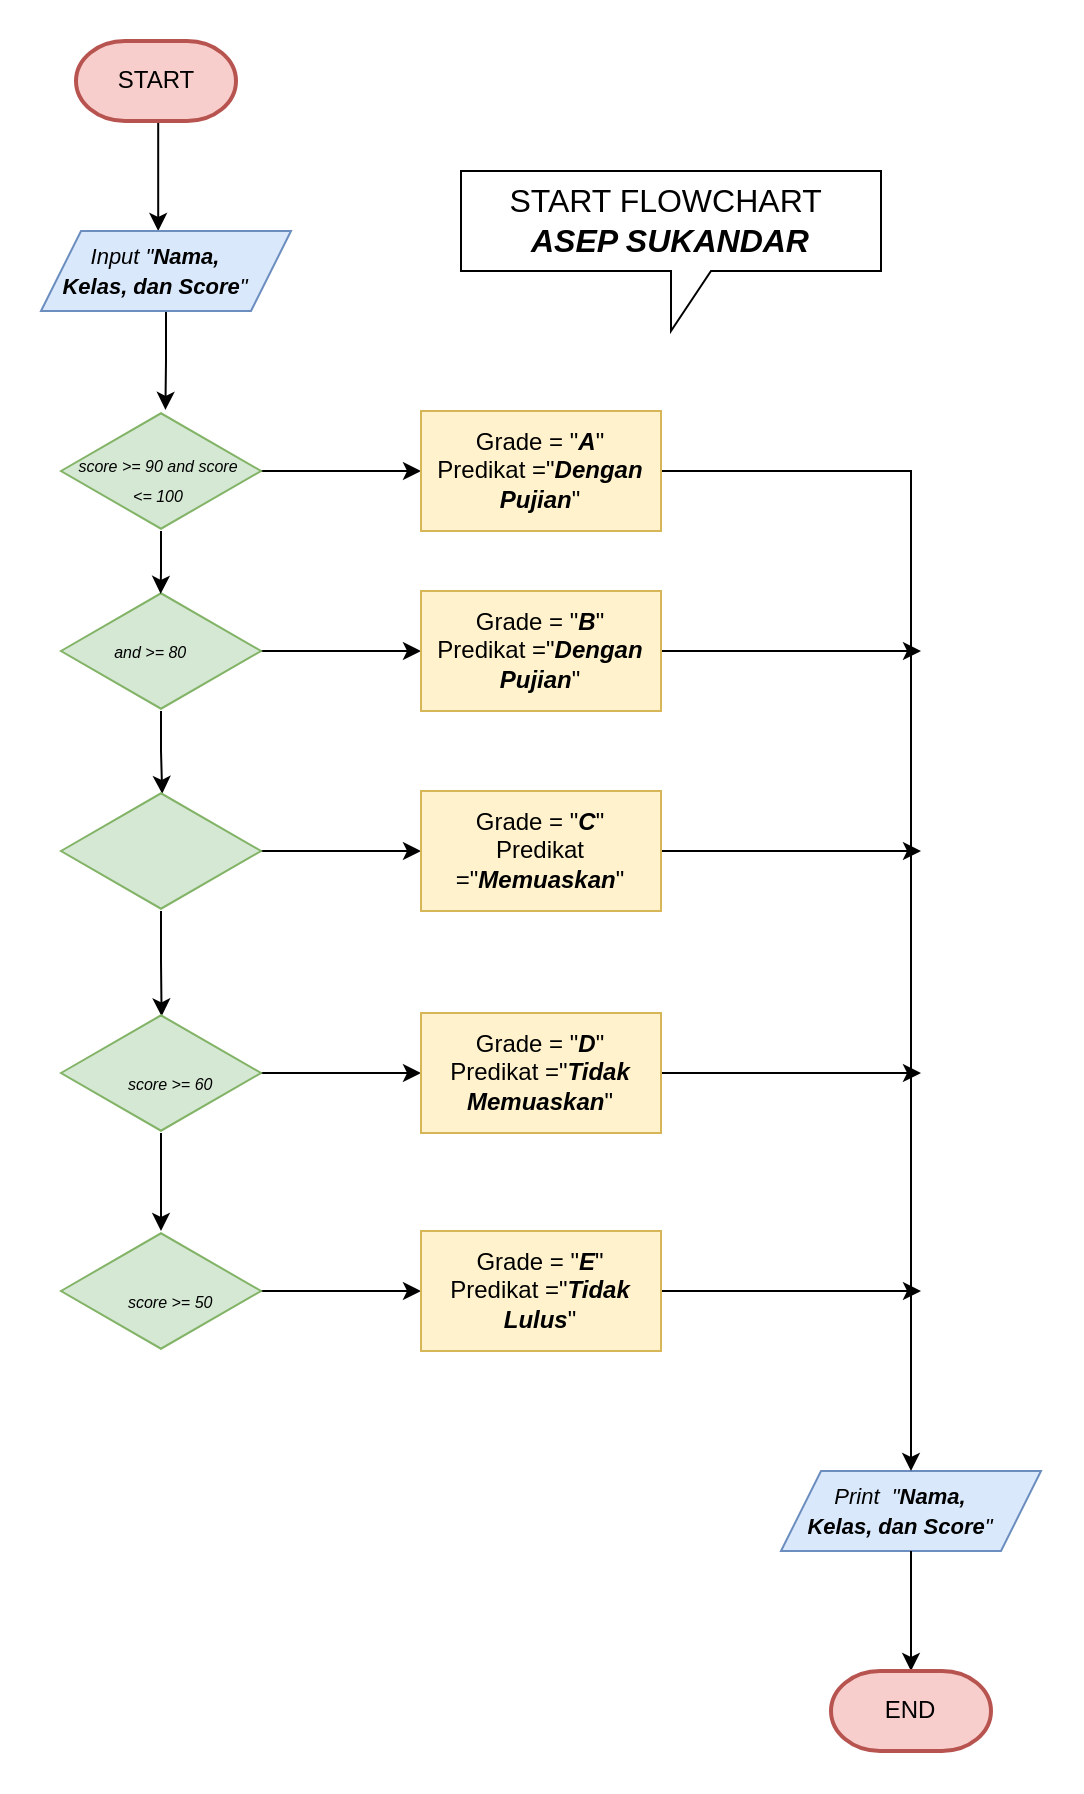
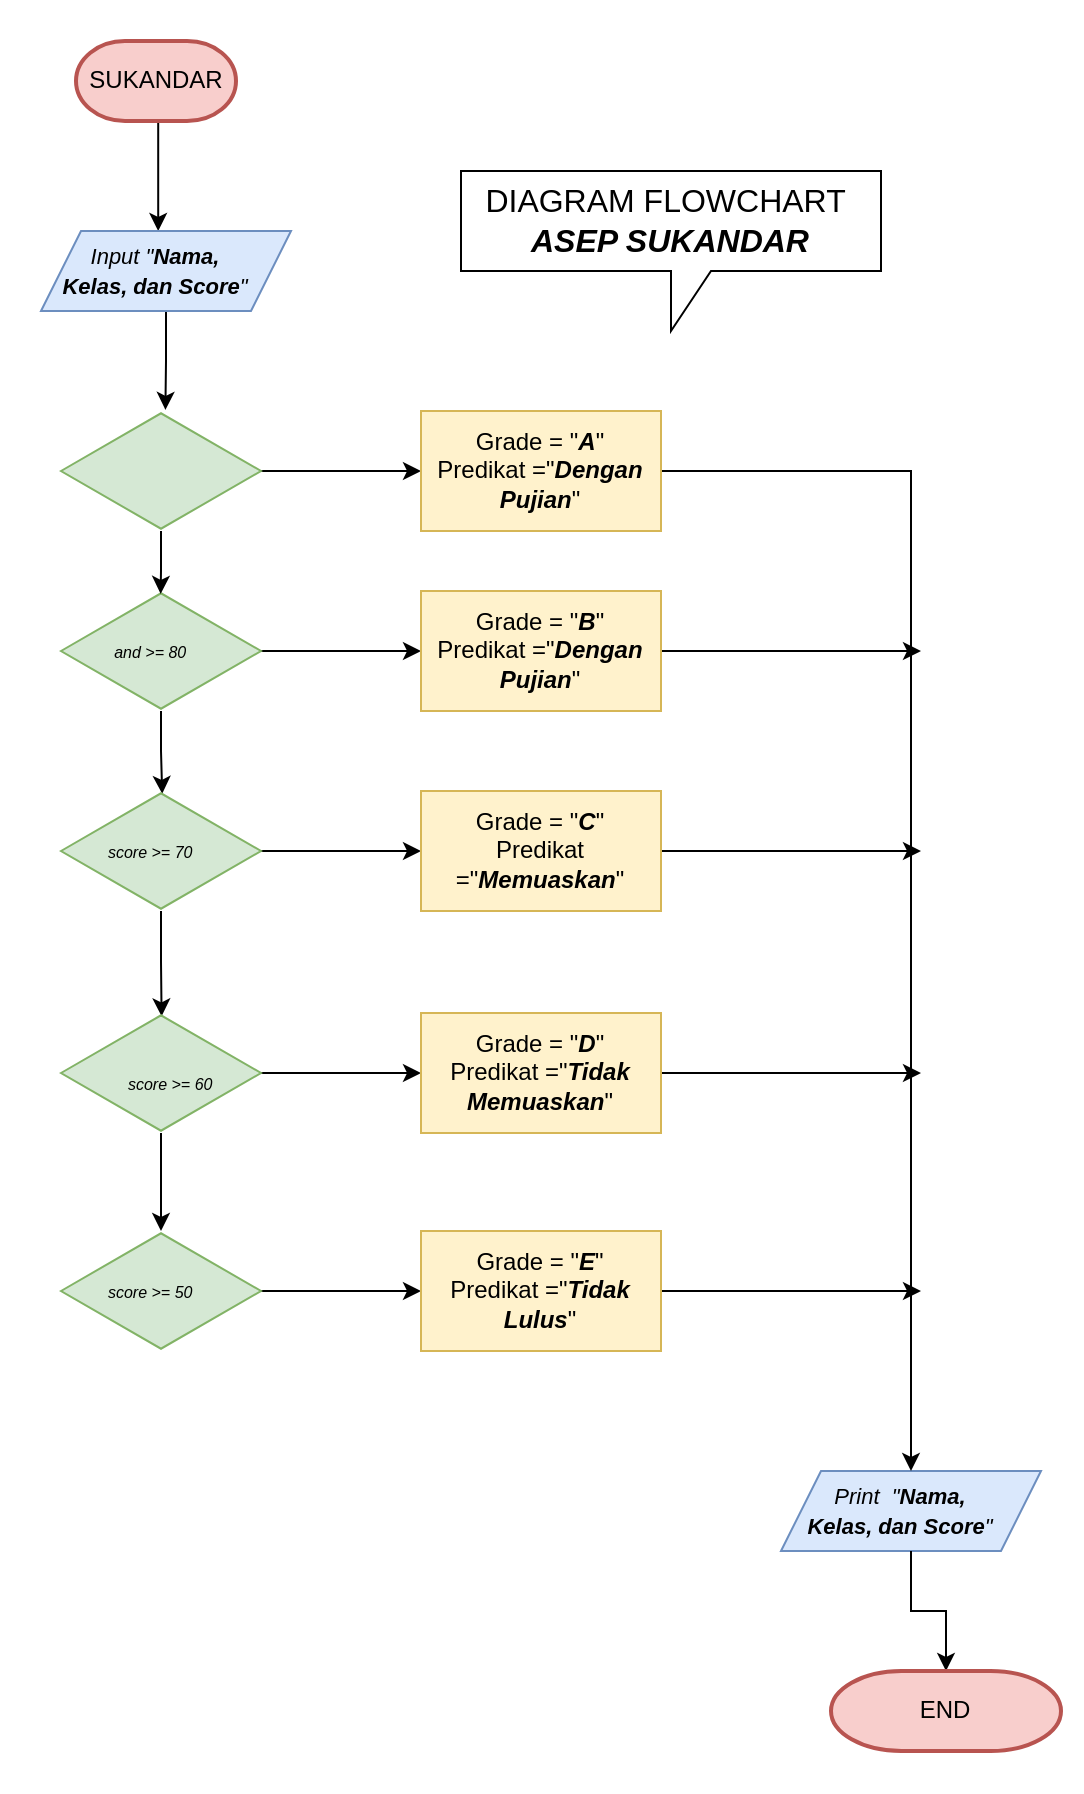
  <mxCell id="0" />
  <mxCell id="1" parent="0" />
  <mxCell id="2" value="" style="group" vertex="1" connectable="0" parent="1"><mxGeometry x="390" y="735" width="130" height="40" as="geometry" /></mxCell>
  <mxCell id="3" value="" style="shape=parallelogram;perimeter=parallelogramPerimeter;whiteSpace=wrap;html=1;fixedSize=1;align=center;fillColor=#dae8fc;strokeColor=#6c8ebf;" vertex="1" parent="2"><mxGeometry width="130" height="40" as="geometry" /></mxCell>
  <mxCell id="4" value="&lt;i style=&quot;font-size: 11px;&quot;&gt;Print&amp;nbsp; &quot;&lt;b&gt;Nama, Kelas, dan Score&lt;/b&gt;&quot;&lt;/i&gt;" style="text;html=1;align=center;verticalAlign=middle;whiteSpace=wrap;rounded=0;" vertex="1" parent="2"><mxGeometry x="10" y="5" width="100" height="30" as="geometry" /></mxCell>
  <mxCell id="5" value="" style="edgeStyle=orthogonalEdgeStyle;rounded=0;orthogonalLoop=1;jettySize=auto;html=1;" edge="1" parent="1" source="3" target="9"><mxGeometry relative="1" as="geometry" /></mxCell>
  <mxCell id="6" style="edgeStyle=orthogonalEdgeStyle;rounded=0;orthogonalLoop=1;jettySize=auto;html=1;entryX=0.5;entryY=0;entryDx=0;entryDy=0;" edge="1" parent="1" source="40" target="3"><mxGeometry relative="1" as="geometry" /></mxCell>
  <mxCell id="7" value="" style="edgeStyle=orthogonalEdgeStyle;rounded=0;orthogonalLoop=1;jettySize=auto;html=1;" edge="1" parent="1"><mxGeometry relative="1" as="geometry"><mxPoint x="78.6" y="55" as="sourcePoint" /><mxPoint x="78.6" y="115" as="targetPoint" /></mxGeometry></mxCell>
- <mxCell id="8" value="START" style="strokeWidth=2;html=1;shape=mxgraph.flowchart.terminator;whiteSpace=wrap;fillColor=#f8cecc;strokeColor=#b85450;" vertex="1" parent="1"><mxGeometry x="37.5" y="20" width="80" height="40" as="geometry" /></mxCell>
- <mxCell id="9" value="END" style="strokeWidth=2;html=1;shape=mxgraph.flowchart.terminator;whiteSpace=wrap;fillColor=#f8cecc;strokeColor=#b85450;" vertex="1" parent="1"><mxGeometry x="415" y="835" width="80" height="40" as="geometry" /></mxCell>
+ <mxCell id="8" value="SUKANDAR" style="strokeWidth=2;html=1;shape=mxgraph.flowchart.terminator;whiteSpace=wrap;fillColor=#f8cecc;strokeColor=#b85450;" vertex="1" parent="1"><mxGeometry x="37.5" y="20" width="80" height="40" as="geometry" /></mxCell>
+ <mxCell id="9" value="END" style="strokeWidth=2;html=1;shape=mxgraph.flowchart.terminator;whiteSpace=wrap;fillColor=#f8cecc;strokeColor=#b85450;" vertex="1" parent="1"><mxGeometry x="415" y="835" width="115" height="40" as="geometry" /></mxCell>
  <mxCell id="10" style="edgeStyle=orthogonalEdgeStyle;rounded=0;orthogonalLoop=1;jettySize=auto;html=1;entryX=0.522;entryY=-0.009;entryDx=0;entryDy=0;entryPerimeter=0;" edge="1" parent="1" source="35" target="39"><mxGeometry relative="1" as="geometry" /></mxCell>
  <mxCell id="11" value="" style="edgeStyle=orthogonalEdgeStyle;rounded=0;orthogonalLoop=1;jettySize=auto;html=1;" edge="1" parent="1" source="13" target="15"><mxGeometry relative="1" as="geometry" /></mxCell>
  <mxCell id="12" value="" style="edgeStyle=orthogonalEdgeStyle;rounded=0;orthogonalLoop=1;jettySize=auto;html=1;entryX=0.506;entryY=0.024;entryDx=0;entryDy=0;entryPerimeter=0;" edge="1" parent="1" source="13" target="19"><mxGeometry relative="1" as="geometry" /></mxCell>
  <mxCell id="13" value="" style="html=1;whiteSpace=wrap;aspect=fixed;shape=isoRectangle;fillColor=#d5e8d4;strokeColor=#82b366;" vertex="1" parent="1"><mxGeometry x="30" y="295" width="100" height="60" as="geometry" /></mxCell>
  <mxCell id="14" style="edgeStyle=orthogonalEdgeStyle;rounded=0;orthogonalLoop=1;jettySize=auto;html=1;" edge="1" parent="1" source="15"><mxGeometry relative="1" as="geometry"><mxPoint x="460" y="325" as="targetPoint" /></mxGeometry></mxCell>
  <mxCell id="15" value="Grade = &quot;&lt;b&gt;&lt;i&gt;B&lt;/i&gt;&lt;/b&gt;&quot;&lt;div&gt;Predikat =&quot;&lt;b&gt;&lt;i&gt;Dengan Pujian&lt;/i&gt;&lt;/b&gt;&quot;&lt;/div&gt;" style="rounded=0;whiteSpace=wrap;html=1;fillColor=#fff2cc;strokeColor=#d6b656;" vertex="1" parent="1"><mxGeometry x="210" y="295" width="120" height="60" as="geometry" /></mxCell>
  <mxCell id="16" value="&lt;span style=&quot;font-size: 8px;&quot;&gt;&lt;i&gt;&amp;nbsp;and &amp;gt;= 80&lt;/i&gt;&lt;/span&gt;" style="text;html=1;align=center;verticalAlign=middle;whiteSpace=wrap;rounded=0;" vertex="1" parent="1"><mxGeometry x="30" y="315" width="87.5" height="20" as="geometry" /></mxCell>
  <mxCell id="17" value="" style="edgeStyle=orthogonalEdgeStyle;rounded=0;orthogonalLoop=1;jettySize=auto;html=1;" edge="1" parent="1" source="19" target="21"><mxGeometry relative="1" as="geometry" /></mxCell>
  <mxCell id="18" value="" style="edgeStyle=orthogonalEdgeStyle;rounded=0;orthogonalLoop=1;jettySize=auto;html=1;entryX=0.503;entryY=0.028;entryDx=0;entryDy=0;entryPerimeter=0;" edge="1" parent="1" source="19" target="25"><mxGeometry relative="1" as="geometry" /></mxCell>
  <mxCell id="19" value="" style="html=1;whiteSpace=wrap;aspect=fixed;shape=isoRectangle;fillColor=#d5e8d4;strokeColor=#82b366;" vertex="1" parent="1"><mxGeometry x="30" y="395" width="100" height="60" as="geometry" /></mxCell>
  <mxCell id="20" style="edgeStyle=orthogonalEdgeStyle;rounded=0;orthogonalLoop=1;jettySize=auto;html=1;" edge="1" parent="1" source="21"><mxGeometry relative="1" as="geometry"><mxPoint x="460" y="425" as="targetPoint" /></mxGeometry></mxCell>
  <mxCell id="21" value="Grade = &quot;&lt;b&gt;&lt;i&gt;C&lt;/i&gt;&lt;/b&gt;&quot;&lt;div&gt;Predikat =&quot;&lt;b&gt;&lt;i&gt;Memuaskan&lt;/i&gt;&lt;/b&gt;&quot;&lt;/div&gt;" style="rounded=0;whiteSpace=wrap;html=1;fillColor=#fff2cc;strokeColor=#d6b656;" vertex="1" parent="1"><mxGeometry x="210" y="395" width="120" height="60" as="geometry" /></mxCell>
+ <mxCell id="22" value="&lt;span style=&quot;font-size: 8px;&quot;&gt;&lt;i&gt;&amp;nbsp;score &amp;gt;= 70&lt;/i&gt;&lt;/span&gt;" style="text;html=1;align=center;verticalAlign=middle;whiteSpace=wrap;rounded=0;" vertex="1" parent="1"><mxGeometry x="30" y="415" width="87.5" height="20" as="geometry" /></mxCell>
  <mxCell id="23" value="" style="edgeStyle=orthogonalEdgeStyle;rounded=0;orthogonalLoop=1;jettySize=auto;html=1;" edge="1" parent="1" source="25" target="27"><mxGeometry relative="1" as="geometry" /></mxCell>
  <mxCell id="24" value="" style="edgeStyle=orthogonalEdgeStyle;rounded=0;orthogonalLoop=1;jettySize=auto;html=1;" edge="1" parent="1" source="25" target="30"><mxGeometry relative="1" as="geometry" /></mxCell>
  <mxCell id="25" value="" style="html=1;whiteSpace=wrap;aspect=fixed;shape=isoRectangle;fillColor=#d5e8d4;strokeColor=#82b366;" vertex="1" parent="1"><mxGeometry x="30" y="506" width="100" height="60" as="geometry" /></mxCell>
  <mxCell id="26" style="edgeStyle=orthogonalEdgeStyle;rounded=0;orthogonalLoop=1;jettySize=auto;html=1;" edge="1" parent="1" source="27"><mxGeometry relative="1" as="geometry"><mxPoint x="460" y="536" as="targetPoint" /></mxGeometry></mxCell>
  <mxCell id="27" value="Grade = &quot;&lt;b&gt;&lt;i&gt;D&lt;/i&gt;&lt;/b&gt;&quot;&lt;div&gt;Predikat =&quot;&lt;b&gt;&lt;i&gt;Tidak Memuaskan&lt;/i&gt;&lt;/b&gt;&quot;&lt;/div&gt;" style="rounded=0;whiteSpace=wrap;html=1;fillColor=#fff2cc;strokeColor=#d6b656;" vertex="1" parent="1"><mxGeometry x="210" y="506" width="120" height="60" as="geometry" /></mxCell>
  <mxCell id="28" value="&lt;span style=&quot;font-size: 8px;&quot;&gt;&lt;i&gt;&amp;nbsp;score &amp;gt;= 60&lt;/i&gt;&lt;/span&gt;" style="text;html=1;align=center;verticalAlign=middle;whiteSpace=wrap;rounded=0;" vertex="1" parent="1"><mxGeometry x="40" y="531" width="87.5" height="20" as="geometry" /></mxCell>
  <mxCell id="29" value="" style="edgeStyle=orthogonalEdgeStyle;rounded=0;orthogonalLoop=1;jettySize=auto;html=1;" edge="1" parent="1" source="30" target="32"><mxGeometry relative="1" as="geometry" /></mxCell>
  <mxCell id="30" value="" style="html=1;whiteSpace=wrap;aspect=fixed;shape=isoRectangle;fillColor=#d5e8d4;strokeColor=#82b366;" vertex="1" parent="1"><mxGeometry x="30" y="615" width="100" height="60" as="geometry" /></mxCell>
  <mxCell id="31" style="edgeStyle=orthogonalEdgeStyle;rounded=0;orthogonalLoop=1;jettySize=auto;html=1;" edge="1" parent="1" source="32"><mxGeometry relative="1" as="geometry"><mxPoint x="460" y="645" as="targetPoint" /></mxGeometry></mxCell>
  <mxCell id="32" value="Grade = &quot;&lt;b&gt;&lt;i&gt;E&lt;/i&gt;&lt;/b&gt;&quot;&lt;div&gt;Predikat =&quot;&lt;b&gt;&lt;i&gt;Tidak Lulus&lt;/i&gt;&lt;/b&gt;&quot;&lt;/div&gt;" style="rounded=0;whiteSpace=wrap;html=1;fillColor=#fff2cc;strokeColor=#d6b656;" vertex="1" parent="1"><mxGeometry x="210" y="615" width="120" height="60" as="geometry" /></mxCell>
- <mxCell id="33" value="&lt;span style=&quot;font-size: 8px;&quot;&gt;&lt;i&gt;&amp;nbsp;score &amp;gt;= 50&lt;/i&gt;&lt;/span&gt;" style="text;html=1;align=center;verticalAlign=middle;whiteSpace=wrap;rounded=0;" vertex="1" parent="1"><mxGeometry x="40" y="640" width="87.5" height="20" as="geometry" /></mxCell>
+ <mxCell id="33" value="&lt;span style=&quot;font-size: 8px;&quot;&gt;&lt;i&gt;&amp;nbsp;score &amp;gt;= 50&lt;/i&gt;&lt;/span&gt;" style="text;html=1;align=center;verticalAlign=middle;whiteSpace=wrap;rounded=0;" vertex="1" parent="1"><mxGeometry x="30" y="635" width="87.5" height="20" as="geometry" /></mxCell>
  <mxCell id="34" value="" style="group" vertex="1" connectable="0" parent="1"><mxGeometry x="20" y="115" width="125" height="40" as="geometry" /></mxCell>
  <mxCell id="35" value="" style="shape=parallelogram;perimeter=parallelogramPerimeter;whiteSpace=wrap;html=1;fixedSize=1;align=center;fillColor=#dae8fc;strokeColor=#6c8ebf;" vertex="1" parent="34"><mxGeometry width="125" height="40" as="geometry" /></mxCell>
  <mxCell id="36" value="&lt;i style=&quot;font-size: 11px;&quot;&gt;Input &quot;&lt;b&gt;Nama, Kelas, dan Score&lt;/b&gt;&quot;&lt;/i&gt;" style="text;html=1;align=center;verticalAlign=middle;whiteSpace=wrap;rounded=0;" vertex="1" parent="34"><mxGeometry x="10" y="5" width="95" height="30" as="geometry" /></mxCell>
  <mxCell id="37" value="" style="edgeStyle=orthogonalEdgeStyle;rounded=0;orthogonalLoop=1;jettySize=auto;html=1;" edge="1" parent="1" source="39" target="40"><mxGeometry relative="1" as="geometry" /></mxCell>
  <mxCell id="38" value="" style="edgeStyle=orthogonalEdgeStyle;rounded=0;orthogonalLoop=1;jettySize=auto;html=1;entryX=0.498;entryY=0.024;entryDx=0;entryDy=0;entryPerimeter=0;" edge="1" parent="1" source="39" target="13"><mxGeometry relative="1" as="geometry" /></mxCell>
  <mxCell id="39" value="" style="html=1;whiteSpace=wrap;aspect=fixed;shape=isoRectangle;fillColor=#d5e8d4;strokeColor=#82b366;" vertex="1" parent="1"><mxGeometry x="30" y="205" width="100" height="60" as="geometry" /></mxCell>
  <mxCell id="40" value="Grade = &quot;&lt;b&gt;&lt;i&gt;A&lt;/i&gt;&lt;/b&gt;&quot;&lt;div&gt;Predikat =&quot;&lt;b&gt;&lt;i&gt;Dengan Pujian&lt;/i&gt;&lt;/b&gt;&quot;&lt;/div&gt;" style="rounded=0;whiteSpace=wrap;html=1;fillColor=#fff2cc;strokeColor=#d6b656;" vertex="1" parent="1"><mxGeometry x="210" y="205" width="120" height="60" as="geometry" /></mxCell>
- <mxCell id="41" value="&lt;i style=&quot;&quot;&gt;&lt;font style=&quot;font-size: 8px;&quot;&gt;score &amp;gt;= 90 and score &amp;lt;= 100&lt;/font&gt;&lt;/i&gt;" style="text;html=1;align=center;verticalAlign=middle;whiteSpace=wrap;rounded=0;" vertex="1" parent="1"><mxGeometry x="35" y="229" width="87.5" height="20" as="geometry" /></mxCell>
  <mxCell id="42" value="" style="shape=callout;whiteSpace=wrap;html=1;perimeter=calloutPerimeter;" vertex="1" parent="1"><mxGeometry x="230" y="85" width="210" height="80" as="geometry" /></mxCell>
- <mxCell id="43" value="&lt;font style=&quot;font-size: 16px;&quot;&gt;START FLOWCHART&amp;nbsp;&lt;/font&gt;&lt;div style=&quot;font-size: 16px;&quot;&gt;&lt;b style=&quot;&quot;&gt;&lt;i style=&quot;&quot;&gt;&lt;font style=&quot;font-size: 16px;&quot;&gt;ASEP SUKANDAR&lt;/font&gt;&lt;/i&gt;&lt;/b&gt;&lt;/div&gt;" style="text;html=1;align=center;verticalAlign=middle;whiteSpace=wrap;rounded=0;" vertex="1" parent="1"><mxGeometry x="217" y="60" width="236" height="100" as="geometry" /></mxCell>
+ <mxCell id="43" value="&lt;font style=&quot;font-size: 16px;&quot;&gt;DIAGRAM FLOWCHART&amp;nbsp;&lt;/font&gt;&lt;div style=&quot;font-size: 16px;&quot;&gt;&lt;b style=&quot;&quot;&gt;&lt;i style=&quot;&quot;&gt;&lt;font style=&quot;font-size: 16px;&quot;&gt;ASEP SUKANDAR&lt;/font&gt;&lt;/i&gt;&lt;/b&gt;&lt;/div&gt;" style="text;html=1;align=center;verticalAlign=middle;whiteSpace=wrap;rounded=0;" vertex="1" parent="1"><mxGeometry x="217" y="60" width="236" height="100" as="geometry" /></mxCell>
